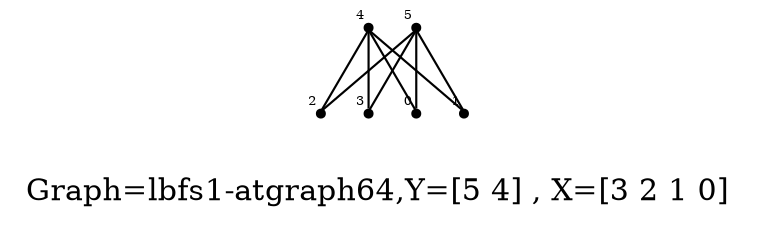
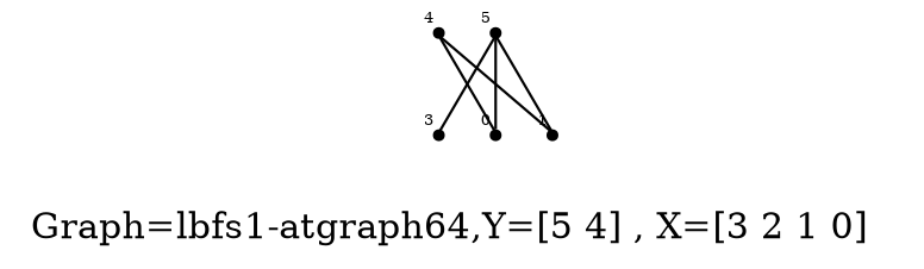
  graph {
    label="Graph=lbfs1-atgraph64,Y=[5 4] , X=[3 2 1 0]  "
    labelloc=bottom
    node [fontsize=6 shape=point]
    0 [xlabel=0]
    1 [xlabel=1]
-   2 [xlabel=2]
    3 [xlabel=3]
    4 [xlabel=4]
    5 [xlabel=5]
    4 -- 0
    4 -- 1
-   4 -- 2
-   4 -- 3
    5 -- 0
    5 -- 1
-   5 -- 2
    5 -- 3
  }
